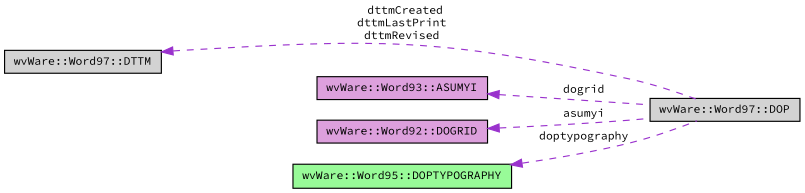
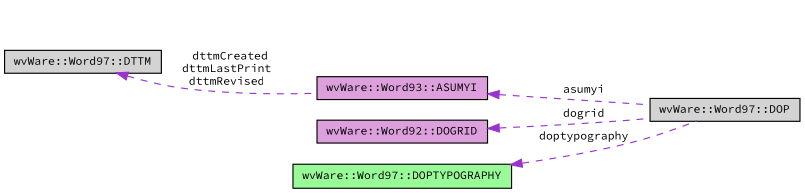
  digraph {
    fontname="Source Code Pro"
    rankdir=LR
    node [color=black fillcolor=lightgrey fontname="Source Code Pro" fontsize=10 shape=record style=filled]
    edge [color=darkorchid3 dir=back fontname="Source Code Pro" fontsize=10 labelfontname=Helvetica labelfontsize=10 style=dashed]
    n1 [fontcolor=black height=0.2 label="wvWare::Word97::DOP" width=0.4]
    n2 [height=0.2 label="wvWare::Word97::DTTM" width=0.4]
    n3 [fillcolor=plum height=0.2 label="wvWare::Word93::ASUMYI" width=0.4]
    n4 [fillcolor=plum height=0.2 label="wvWare::Word92::DOGRID" width=0.4]
-   n5 [fillcolor=palegreen height=0.2 label="wvWare::Word95::DOPTYPOGRAPHY" width=0.4]
-   n2 -> n1 [label=" dttmCreated\ndttmLastPrint\ndttmRevised"]
-   n3 -> n1 [label=" dogrid"]
-   n4 -> n1 [label=" asumyi"]
+   n5 [fillcolor=palegreen height=0.2 label="wvWare::Word97::DOPTYPOGRAPHY" width=0.4]
+   n2 -> n3 [label=" dttmCreated\ndttmLastPrint\ndttmRevised"]
+   n3 -> n1 [label=" asumyi"]
+   n4 -> n1 [label=" dogrid"]
    n5 -> n1 [label=" doptypography"]
  }
